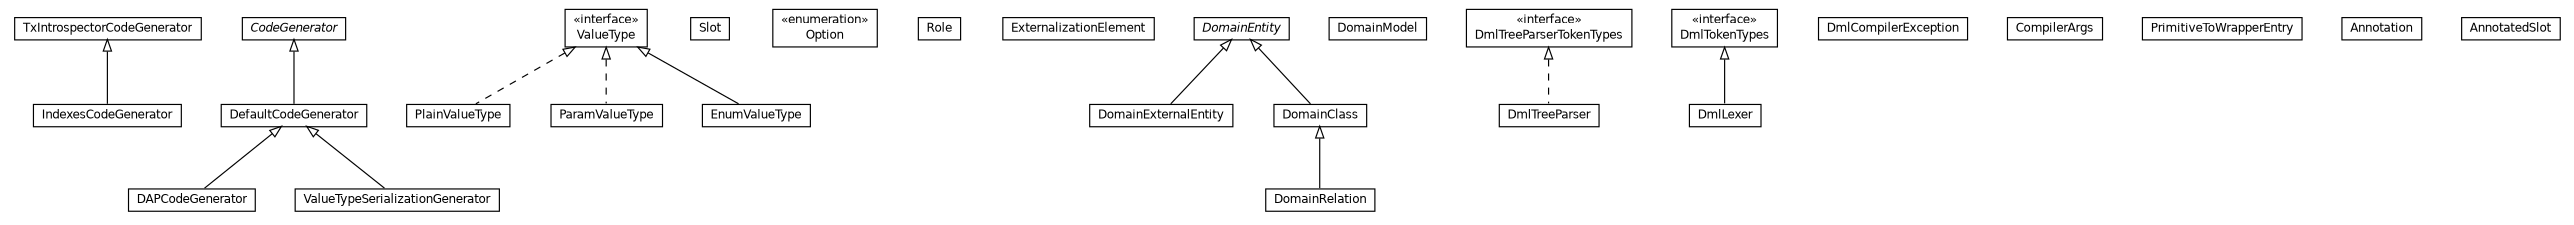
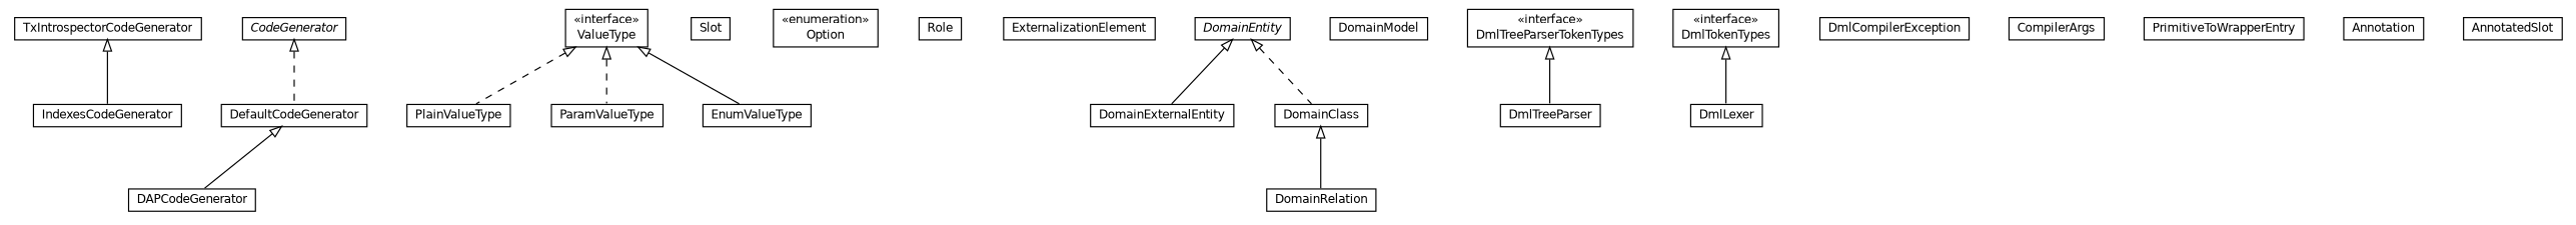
  digraph {
    nodesep=0.25
    ranksep=0.5
    node [fontcolor=black fontname=Helvetica fontsize=10.0 shape=plaintext]
    edge [arrowtail=empty dir=back fontname=Helvetica fontsize=10 headport=p labelfontname=Helvetica labelfontsize=10 tailport=p]
    n1 [label=<<table title="pt.ist.fenixframework.dml.IndexesCodeGenerator" border="0" cellborder="1" cellspacing="0" cellpadding="2" port="p" href="./IndexesCodeGenerator.html"> 		<tr><td><table border="0" cellspacing="0" cellpadding="1"> <tr><td align="center" balign="center"> IndexesCodeGenerator </td></tr> 		</table></td></tr> 		</table>>]
    n2 [label=<<table title="pt.ist.fenixframework.dml.TxIntrospectorCodeGenerator" border="0" cellborder="1" cellspacing="0" cellpadding="2" port="p" href="./TxIntrospectorCodeGenerator.html"> 		<tr><td><table border="0" cellspacing="0" cellpadding="1"> <tr><td align="center" balign="center"> TxIntrospectorCodeGenerator </td></tr> 		</table></td></tr> 		</table>>]
    n3 [label=<<table title="pt.ist.fenixframework.dml.DAPCodeGenerator" border="0" cellborder="1" cellspacing="0" cellpadding="2" port="p" href="./DAPCodeGenerator.html"> 		<tr><td><table border="0" cellspacing="0" cellpadding="1"> <tr><td align="center" balign="center"> DAPCodeGenerator </td></tr> 		</table></td></tr> 		</table>>]
-   n4 [label=<<table title="pt.ist.fenixframework.dml.ValueTypeSerializationGenerator" border="0" cellborder="1" cellspacing="0" cellpadding="2" port="p" href="./ValueTypeSerializationGenerator.html"> 		<tr><td><table border="0" cellspacing="0" cellpadding="1"> <tr><td align="center" balign="center"> ValueTypeSerializationGenerator </td></tr> 		</table></td></tr> 		</table>>]
    n5 [label=<<table title="pt.ist.fenixframework.dml.ValueType" border="0" cellborder="1" cellspacing="0" cellpadding="2" port="p" href="./ValueType.html"> 		<tr><td><table border="0" cellspacing="0" cellpadding="1"> <tr><td align="center" balign="center"> &#171;interface&#187; </td></tr> <tr><td align="center" balign="center"> ValueType </td></tr> 		</table></td></tr> 		</table>>]
    n6 [label=<<table title="pt.ist.fenixframework.dml.PlainValueType" border="0" cellborder="1" cellspacing="0" cellpadding="2" port="p" href="./PlainValueType.html"> 		<tr><td><table border="0" cellspacing="0" cellpadding="1"> <tr><td align="center" balign="center"> PlainValueType </td></tr> 		</table></td></tr> 		</table>>]
    n7 [label=<<table title="pt.ist.fenixframework.dml.ParamValueType" border="0" cellborder="1" cellspacing="0" cellpadding="2" port="p" href="./ParamValueType.html"> 		<tr><td><table border="0" cellspacing="0" cellpadding="1"> <tr><td align="center" balign="center"> ParamValueType </td></tr> 		</table></td></tr> 		</table>>]
    n8 [label=<<table title="pt.ist.fenixframework.dml.EnumValueType" border="0" cellborder="1" cellspacing="0" cellpadding="2" port="p" href="./EnumValueType.html"> 		<tr><td><table border="0" cellspacing="0" cellpadding="1"> <tr><td align="center" balign="center"> EnumValueType </td></tr> 		</table></td></tr> 		</table>>]
    n9 [label=<<table title="pt.ist.fenixframework.dml.Slot" border="0" cellborder="1" cellspacing="0" cellpadding="2" port="p" href="./Slot.html"> 		<tr><td><table border="0" cellspacing="0" cellpadding="1"> <tr><td align="center" balign="center"> Slot </td></tr> 		</table></td></tr> 		</table>>]
    n10 [label=<<table title="pt.ist.fenixframework.dml.Slot.Option" border="0" cellborder="1" cellspacing="0" cellpadding="2" port="p" href="./Slot.Option.html"> 		<tr><td><table border="0" cellspacing="0" cellpadding="1"> <tr><td align="center" balign="center"> &#171;enumeration&#187; </td></tr> <tr><td align="center" balign="center"> Option </td></tr> 		</table></td></tr> 		</table>>]
    n11 [label=<<table title="pt.ist.fenixframework.dml.Role" border="0" cellborder="1" cellspacing="0" cellpadding="2" port="p" href="./Role.html"> 		<tr><td><table border="0" cellspacing="0" cellpadding="1"> <tr><td align="center" balign="center"> Role </td></tr> 		</table></td></tr> 		</table>>]
    n12 [label=<<table title="pt.ist.fenixframework.dml.ExternalizationElement" border="0" cellborder="1" cellspacing="0" cellpadding="2" port="p" href="./ExternalizationElement.html"> 		<tr><td><table border="0" cellspacing="0" cellpadding="1"> <tr><td align="center" balign="center"> ExternalizationElement </td></tr> 		</table></td></tr> 		</table>>]
    n13 [label=<<table title="pt.ist.fenixframework.dml.DomainRelation" border="0" cellborder="1" cellspacing="0" cellpadding="2" port="p" href="./DomainRelation.html"> 		<tr><td><table border="0" cellspacing="0" cellpadding="1"> <tr><td align="center" balign="center"> DomainRelation </td></tr> 		</table></td></tr> 		</table>>]
    n14 [label=<<table title="pt.ist.fenixframework.dml.DomainModel" border="0" cellborder="1" cellspacing="0" cellpadding="2" port="p" href="./DomainModel.html"> 		<tr><td><table border="0" cellspacing="0" cellpadding="1"> <tr><td align="center" balign="center"> DomainModel </td></tr> 		</table></td></tr> 		</table>>]
    n15 [label=<<table title="pt.ist.fenixframework.dml.DomainExternalEntity" border="0" cellborder="1" cellspacing="0" cellpadding="2" port="p" href="./DomainExternalEntity.html"> 		<tr><td><table border="0" cellspacing="0" cellpadding="1"> <tr><td align="center" balign="center"> DomainExternalEntity </td></tr> 		</table></td></tr> 		</table>>]
    n16 [label=<<table title="pt.ist.fenixframework.dml.DomainEntity" border="0" cellborder="1" cellspacing="0" cellpadding="2" port="p" href="./DomainEntity.html"> 		<tr><td><table border="0" cellspacing="0" cellpadding="1"> <tr><td align="center" balign="center"><font face="Helvetica-Oblique"> DomainEntity </font></td></tr> 		</table></td></tr> 		</table>>]
    n17 [label=<<table title="pt.ist.fenixframework.dml.DomainClass" border="0" cellborder="1" cellspacing="0" cellpadding="2" port="p" href="./DomainClass.html"> 		<tr><td><table border="0" cellspacing="0" cellpadding="1"> <tr><td align="center" balign="center"> DomainClass </td></tr> 		</table></td></tr> 		</table>>]
    n18 [label=<<table title="pt.ist.fenixframework.dml.DmlTreeParserTokenTypes" border="0" cellborder="1" cellspacing="0" cellpadding="2" port="p" href="./DmlTreeParserTokenTypes.html"> 		<tr><td><table border="0" cellspacing="0" cellpadding="1"> <tr><td align="center" balign="center"> &#171;interface&#187; </td></tr> <tr><td align="center" balign="center"> DmlTreeParserTokenTypes </td></tr> 		</table></td></tr> 		</table>>]
    n19 [label=<<table title="pt.ist.fenixframework.dml.DmlTreeParser" border="0" cellborder="1" cellspacing="0" cellpadding="2" port="p" href="./DmlTreeParser.html"> 		<tr><td><table border="0" cellspacing="0" cellpadding="1"> <tr><td align="center" balign="center"> DmlTreeParser </td></tr> 		</table></td></tr> 		</table>>]
    n20 [label=<<table title="pt.ist.fenixframework.dml.DmlTokenTypes" border="0" cellborder="1" cellspacing="0" cellpadding="2" port="p" href="./DmlTokenTypes.html"> 		<tr><td><table border="0" cellspacing="0" cellpadding="1"> <tr><td align="center" balign="center"> &#171;interface&#187; </td></tr> <tr><td align="center" balign="center"> DmlTokenTypes </td></tr> 		</table></td></tr> 		</table>>]
    n21 [label=<<table title="pt.ist.fenixframework.dml.DmlLexer" border="0" cellborder="1" cellspacing="0" cellpadding="2" port="p" href="./DmlLexer.html"> 		<tr><td><table border="0" cellspacing="0" cellpadding="1"> <tr><td align="center" balign="center"> DmlLexer </td></tr> 		</table></td></tr> 		</table>>]
    n22 [label=<<table title="pt.ist.fenixframework.dml.DmlCompilerException" border="0" cellborder="1" cellspacing="0" cellpadding="2" port="p" href="./DmlCompilerException.html"> 		<tr><td><table border="0" cellspacing="0" cellpadding="1"> <tr><td align="center" balign="center"> DmlCompilerException </td></tr> 		</table></td></tr> 		</table>>]
    n23 [label=<<table title="pt.ist.fenixframework.dml.DefaultCodeGenerator" border="0" cellborder="1" cellspacing="0" cellpadding="2" port="p" href="./DefaultCodeGenerator.html"> 		<tr><td><table border="0" cellspacing="0" cellpadding="1"> <tr><td align="center" balign="center"> DefaultCodeGenerator </td></tr> 		</table></td></tr> 		</table>>]
    n24 [label=<<table title="pt.ist.fenixframework.dml.CompilerArgs" border="0" cellborder="1" cellspacing="0" cellpadding="2" port="p" href="./CompilerArgs.html"> 		<tr><td><table border="0" cellspacing="0" cellpadding="1"> <tr><td align="center" balign="center"> CompilerArgs </td></tr> 		</table></td></tr> 		</table>>]
    n25 [label=<<table title="pt.ist.fenixframework.dml.CodeGenerator" border="0" cellborder="1" cellspacing="0" cellpadding="2" port="p" href="./CodeGenerator.html"> 		<tr><td><table border="0" cellspacing="0" cellpadding="1"> <tr><td align="center" balign="center"><font face="Helvetica-Oblique"> CodeGenerator </font></td></tr> 		</table></td></tr> 		</table>>]
    n26 [label=<<table title="pt.ist.fenixframework.dml.CodeGenerator.PrimitiveToWrapperEntry" border="0" cellborder="1" cellspacing="0" cellpadding="2" port="p" href="./CodeGenerator.PrimitiveToWrapperEntry.html"> 		<tr><td><table border="0" cellspacing="0" cellpadding="1"> <tr><td align="center" balign="center"> PrimitiveToWrapperEntry </td></tr> 		</table></td></tr> 		</table>>]
    n27 [label=<<table title="pt.ist.fenixframework.dml.Annotation" border="0" cellborder="1" cellspacing="0" cellpadding="2" port="p" href="./Annotation.html"> 		<tr><td><table border="0" cellspacing="0" cellpadding="1"> <tr><td align="center" balign="center"> Annotation </td></tr> 		</table></td></tr> 		</table>>]
    n28 [label=<<table title="pt.ist.fenixframework.dml.AnnotatedSlot" border="0" cellborder="1" cellspacing="0" cellpadding="2" port="p" href="./AnnotatedSlot.html"> 		<tr><td><table border="0" cellspacing="0" cellpadding="1"> <tr><td align="center" balign="center"> AnnotatedSlot </td></tr> 		</table></td></tr> 		</table>>]
    n2 -> n1
    n5 -> n6 [style=dashed]
    n5 -> n7 [style=dashed]
    n5 -> n8 [style=solid]
    n16 -> n15
-   n16 -> n17
+   n16 -> n17 [style=dashed]
    n17 -> n13
-   n18 -> n19 [style=dashed]
+   n18 -> n19 [style=solid]
    n20 -> n21 [style=solid]
    n23 -> n3
-   n23 -> n4
-   n25 -> n23
+   n25 -> n23 [style=dashed]
  }
